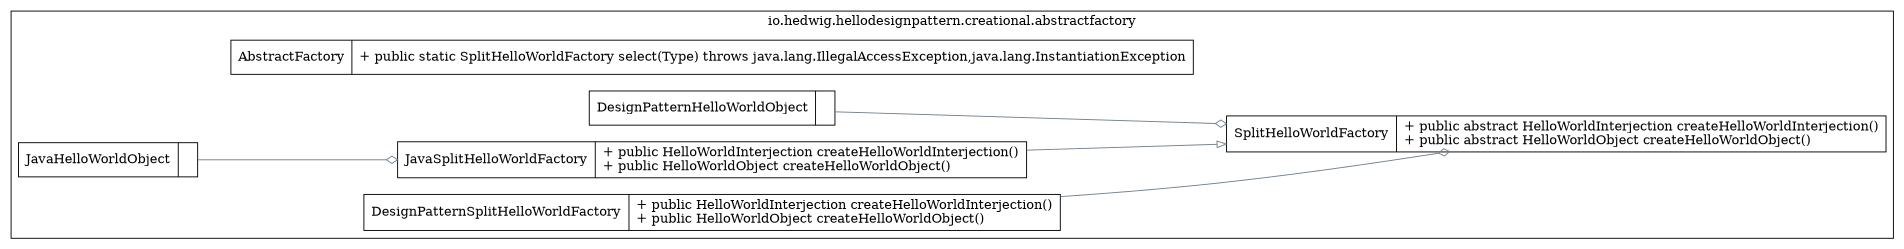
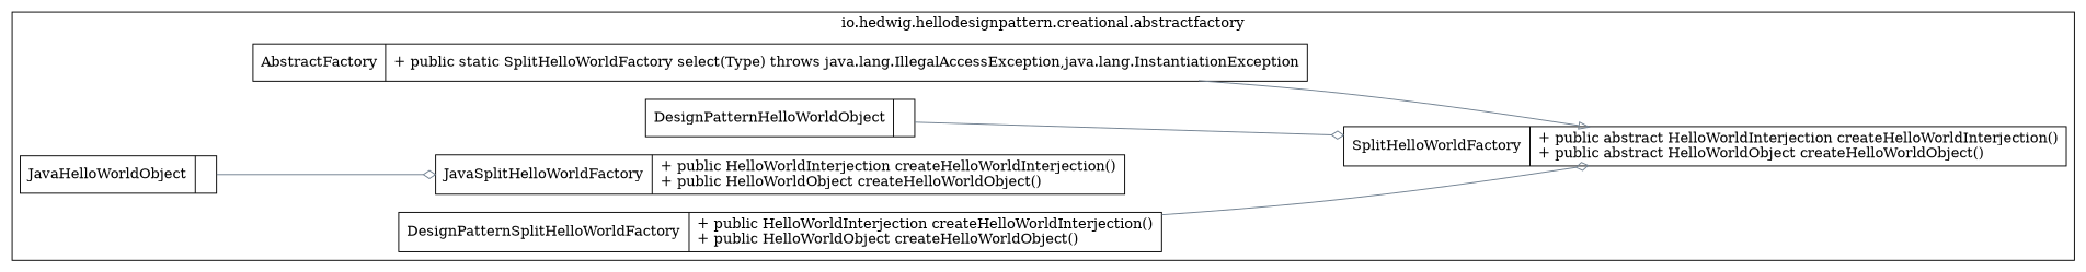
  digraph {
    rankdir=LR
    node [shape=record]
    edge [arrowhead=odiamond color=slategray fontsize=11]
    n1 [label="{JavaSplitHelloWorldFactory | + public HelloWorldInterjection createHelloWorldInterjection()\l+ public HelloWorldObject createHelloWorldObject()\l}"]
    n2 [label="{AbstractFactory | + public static SplitHelloWorldFactory select(Type) throws java.lang.IllegalAccessException,java.lang.InstantiationException\l}"]
    n3 [label="{DesignPatternHelloWorldObject | }"]
    n4 [label="{JavaHelloWorldObject | }"]
    n5 [label="{SplitHelloWorldFactory | + public abstract HelloWorldInterjection createHelloWorldInterjection()\l+ public abstract HelloWorldObject createHelloWorldObject()\l}"]
    n6 [label="{DesignPatternSplitHelloWorldFactory | + public HelloWorldInterjection createHelloWorldInterjection()\l+ public HelloWorldObject createHelloWorldObject()\l}"]
    subgraph cluster_1 {
      label="io.hedwig.hellodesignpattern.creational.abstractfactory"
      n1
      n2
      n3
      n4
      n5
      n6
    }
-   n1 -> n5 [arrowhead=empty]
+   n2 -> n5 [arrowhead=empty]
    n3 -> n5 [dir=forward]
    n4 -> n1 [dir=forward]
    n6 -> n5
  }
